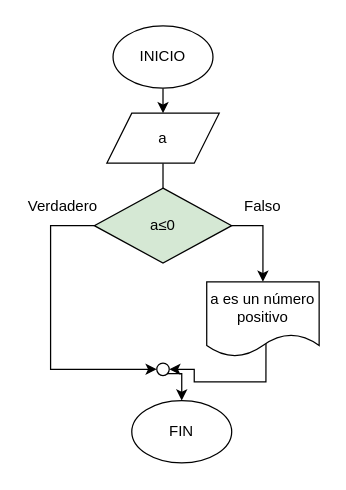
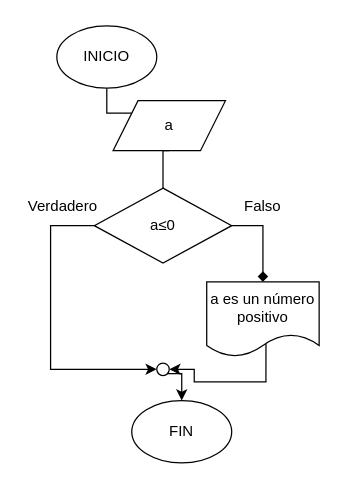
  <mxCell id="0" />
  <mxCell id="1" parent="0" />
  <mxCell id="2" style="edgeStyle=orthogonalEdgeStyle;rounded=0;orthogonalLoop=1;jettySize=auto;html=1;exitX=0.5;exitY=1;exitDx=0;exitDy=0;entryX=0.5;entryY=0;entryDx=0;entryDy=0;" parent="1" source="3" target="9" edge="1"><mxGeometry relative="1" as="geometry" /></mxCell>
- <mxCell id="3" value="INICIO" style="ellipse;whiteSpace=wrap;html=1;" parent="1" vertex="1"><mxGeometry x="90" y="20" width="80" height="50" as="geometry" /></mxCell>
+ <mxCell id="3" value="INICIO" style="ellipse;whiteSpace=wrap;html=1;" parent="1" vertex="1"><mxGeometry x="45" y="20" width="80" height="50" as="geometry" /></mxCell>
  <mxCell id="4" value="FIN" style="ellipse;whiteSpace=wrap;html=1;" parent="1" vertex="1"><mxGeometry x="105" y="320" width="80" height="50" as="geometry" /></mxCell>
  <mxCell id="5" style="edgeStyle=orthogonalEdgeStyle;rounded=0;orthogonalLoop=1;jettySize=auto;html=1;exitX=0;exitY=0.5;exitDx=0;exitDy=0;entryX=0;entryY=0.5;entryDx=0;entryDy=0;" parent="1" source="7" target="12" edge="1"><mxGeometry relative="1" as="geometry"><mxPoint x="45" y="220" as="targetPoint" /><Array as="points"><mxPoint x="40" y="180" /><mxPoint x="40" y="295" /></Array></mxGeometry></mxCell>
- <mxCell id="6" style="edgeStyle=orthogonalEdgeStyle;rounded=0;orthogonalLoop=1;jettySize=auto;html=1;exitX=1;exitY=0.5;exitDx=0;exitDy=0;entryX=0.5;entryY=0;entryDx=0;entryDy=0;" parent="1" source="7" target="15" edge="1"><mxGeometry relative="1" as="geometry" /></mxCell>
- <mxCell id="7" value="a≤0" style="rhombus;whiteSpace=wrap;html=1;fillColor=#d5e8d4;" parent="1" vertex="1"><mxGeometry x="75" y="150" width="110" height="60" as="geometry" /></mxCell>
+ <mxCell id="6" style="edgeStyle=orthogonalEdgeStyle;rounded=0;orthogonalLoop=1;jettySize=auto;html=1;exitX=1;exitY=0.5;exitDx=0;exitDy=0;entryX=0.5;entryY=0;entryDx=0;entryDy=0;endArrow=diamond;" parent="1" source="7" target="15" edge="1"><mxGeometry relative="1" as="geometry" /></mxCell>
+ <mxCell id="7" value="a≤0" style="rhombus;whiteSpace=wrap;html=1;" parent="1" vertex="1"><mxGeometry x="75" y="150" width="110" height="60" as="geometry" /></mxCell>
  <mxCell id="8" style="edgeStyle=orthogonalEdgeStyle;rounded=0;orthogonalLoop=1;jettySize=auto;html=1;exitX=0.5;exitY=1;exitDx=0;exitDy=0;entryX=0.5;entryY=0;entryDx=0;entryDy=0;endArrow=none;" parent="1" source="9" target="7" edge="1"><mxGeometry relative="1" as="geometry" /></mxCell>
- <mxCell id="9" value="a" style="shape=parallelogram;perimeter=parallelogramPerimeter;whiteSpace=wrap;html=1;fixedSize=1;" parent="1" vertex="1"><mxGeometry x="85" y="90" width="90" height="40" as="geometry" /></mxCell>
+ <mxCell id="9" value="a" style="shape=parallelogram;perimeter=parallelogramPerimeter;whiteSpace=wrap;html=1;fixedSize=1;" parent="1" vertex="1"><mxGeometry x="90" y="80" width="90" height="40" as="geometry" /></mxCell>
  <mxCell id="10" style="edgeStyle=orthogonalEdgeStyle;rounded=0;orthogonalLoop=1;jettySize=auto;html=1;exitX=0;exitY=1;exitDx=0;exitDy=0;entryX=0.5;entryY=0;entryDx=0;entryDy=0;" parent="1" source="12" target="4" edge="1"><mxGeometry relative="1" as="geometry" /></mxCell>
  <mxCell id="11" style="edgeStyle=orthogonalEdgeStyle;rounded=0;orthogonalLoop=1;jettySize=auto;html=1;exitX=1;exitY=0.5;exitDx=0;exitDy=0;entryX=0.527;entryY=0.815;entryDx=0;entryDy=0;entryPerimeter=0;startArrow=classic;startFill=1;endArrow=none;endFill=0;" parent="1" source="12" target="15" edge="1"><mxGeometry relative="1" as="geometry" /></mxCell>
  <mxCell id="12" value="" style="ellipse;whiteSpace=wrap;html=1;aspect=fixed;" parent="1" vertex="1"><mxGeometry x="125" y="290" width="10" height="10" as="geometry" /></mxCell>
  <mxCell id="13" value="Verdadero" style="text;html=1;strokeColor=none;fillColor=none;align=center;verticalAlign=middle;whiteSpace=wrap;rounded=0;" parent="1" vertex="1"><mxGeometry x="20" y="150" width="60" height="30" as="geometry" /></mxCell>
  <mxCell id="14" value="Falso" style="text;html=1;strokeColor=none;fillColor=none;align=center;verticalAlign=middle;whiteSpace=wrap;rounded=0;" parent="1" vertex="1"><mxGeometry x="180" y="150" width="60" height="30" as="geometry" /></mxCell>
  <mxCell id="15" value="a es un número positivo" style="shape=document;whiteSpace=wrap;html=1;boundedLbl=1;" parent="1" vertex="1"><mxGeometry x="165" y="225" width="90" height="60" as="geometry" /></mxCell>
